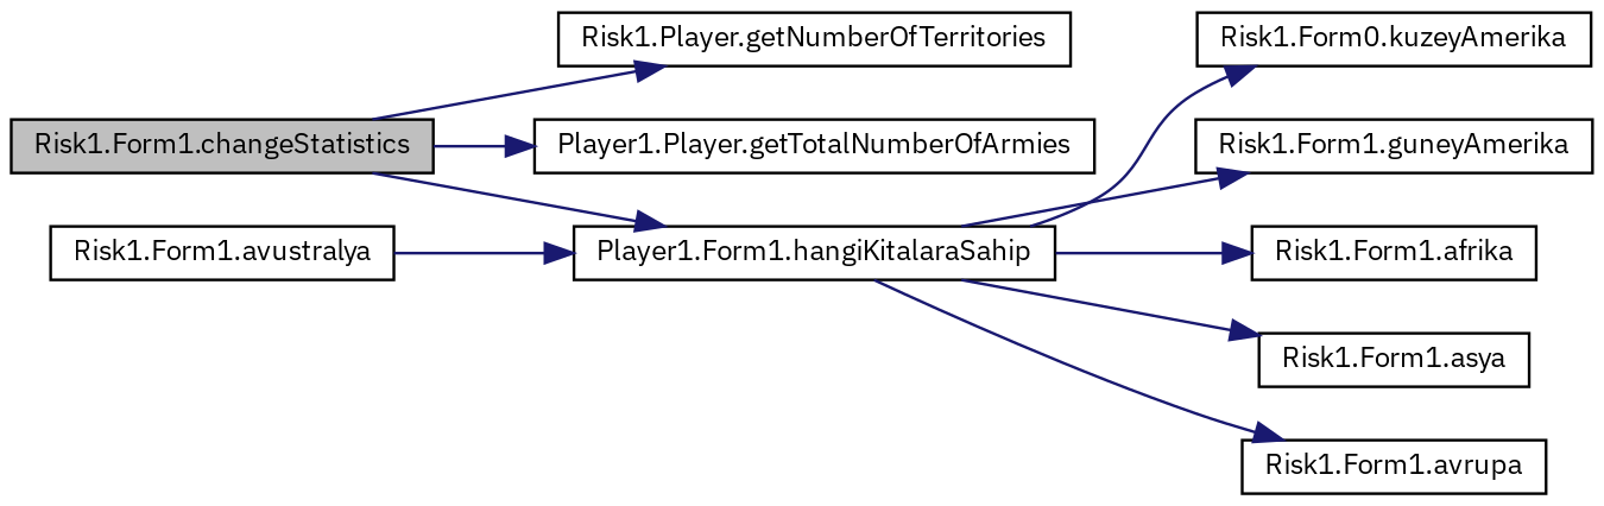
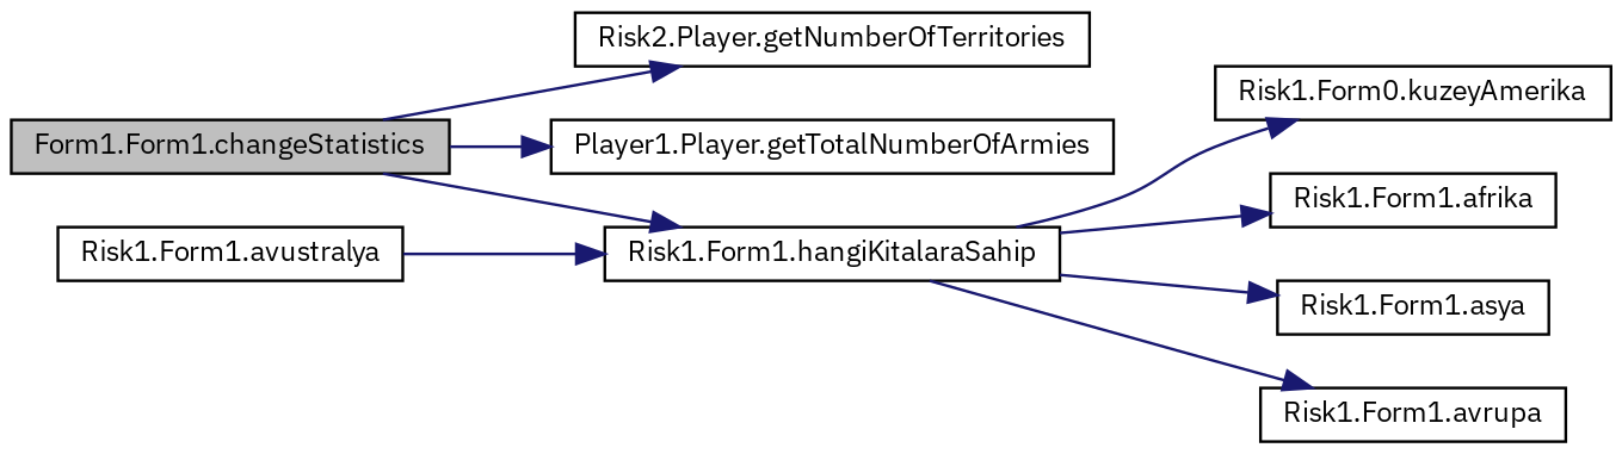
  digraph {
    fontname="IBM Plex Sans"
    rankdir=LR
    node [color=black fontname="IBM Plex Sans" fontsize=10 shape=record]
    edge [color=midnightblue fontname="IBM Plex Sans" fontsize=10 labelfontname=FreeSans labelfontsize=10 style=solid]
-   n1 [fillcolor=grey75 fontcolor=black height=0.2 label="Risk1.Form1.changeStatistics" style=filled width=0.4]
-   n2 [height=0.2 label="Risk1.Player.getNumberOfTerritories" width=0.4]
+   n1 [fillcolor=grey75 fontcolor=black height=0.2 label="Form1.Form1.changeStatistics" style=filled width=0.4]
+   n2 [height=0.2 label="Risk2.Player.getNumberOfTerritories" width=0.4]
    n3 [height=0.2 label="Player1.Player.getTotalNumberOfArmies" width=0.4]
-   n4 [height=0.2 label="Player1.Form1.hangiKitalaraSahip" width=0.4]
+   n4 [height=0.2 label="Risk1.Form1.hangiKitalaraSahip" width=0.4]
    n5 [height=0.2 label="Risk1.Form0.kuzeyAmerika" width=0.4]
-   n6 [height=0.2 label="Risk1.Form1.guneyAmerika" width=0.4]
    n7 [height=0.2 label="Risk1.Form1.afrika" width=0.4]
    n8 [height=0.2 label="Risk1.Form1.asya" width=0.4]
    n9 [height=0.2 label="Risk1.Form1.avrupa" width=0.4]
    n10 [height=0.2 label="Risk1.Form1.avustralya" width=0.4]
    n1 -> n2
    n1 -> n3
    n1 -> n4
    n4 -> n5
-   n4 -> n6
    n4 -> n7
    n4 -> n8
    n4 -> n9
    n10 -> n4
  }
